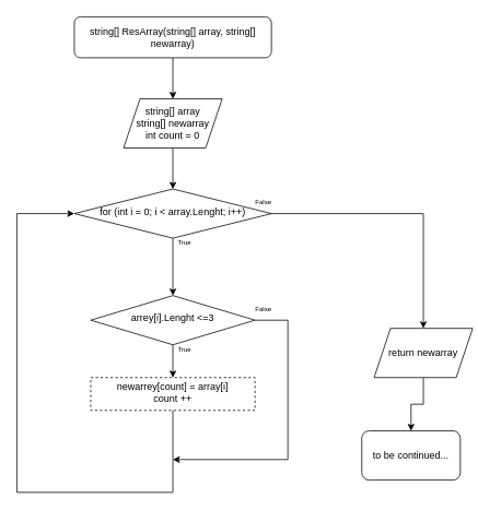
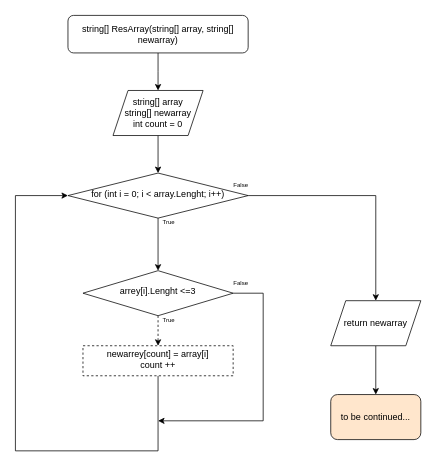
  <mxCell id="0" />
  <mxCell id="1" parent="0" />
  <mxCell id="2" style="edgeStyle=orthogonalEdgeStyle;rounded=0;orthogonalLoop=1;jettySize=auto;html=1;fontSize=10;" parent="1" source="3" edge="1"><mxGeometry relative="1" as="geometry"><mxPoint x="210" y="120" as="targetPoint" /></mxGeometry></mxCell>
  <mxCell id="3" value="&lt;font style=&quot;font-size: 12px;&quot;&gt;string[] ResArray(string[] array, string[] newarray)&lt;/font&gt;" style="rounded=1;whiteSpace=wrap;html=1;fontSize=12;glass=0;strokeWidth=1;shadow=0;" parent="1" vertex="1"><mxGeometry x="90" y="20" width="240" height="50" as="geometry" /></mxCell>
  <mxCell id="4" style="edgeStyle=orthogonalEdgeStyle;rounded=0;orthogonalLoop=1;jettySize=auto;html=1;entryX=0.5;entryY=0;entryDx=0;entryDy=0;fontSize=10;" parent="1" source="6" target="9" edge="1"><mxGeometry relative="1" as="geometry" /></mxCell>
  <mxCell id="5" style="edgeStyle=orthogonalEdgeStyle;rounded=0;orthogonalLoop=1;jettySize=auto;html=1;entryX=0.5;entryY=0;entryDx=0;entryDy=0;fontSize=10;" parent="1" source="6" target="20" edge="1"><mxGeometry relative="1" as="geometry"><mxPoint x="500" y="390" as="targetPoint" /></mxGeometry></mxCell>
  <mxCell id="6" value="&lt;font style=&quot;font-size: 12px;&quot;&gt;for (int i = 0; i &amp;lt; array.Lenght; i++)&lt;/font&gt;" style="rhombus;whiteSpace=wrap;html=1;shadow=0;fontFamily=Helvetica;fontSize=12;align=center;strokeWidth=1;spacing=6;spacingTop=-4;" parent="1" vertex="1"><mxGeometry x="90" y="230" width="240" height="60" as="geometry" /></mxCell>
- <mxCell id="7" value="" style="edgeStyle=orthogonalEdgeStyle;rounded=0;orthogonalLoop=1;jettySize=auto;html=1;fontSize=10;" parent="1" source="9" target="16" edge="1"><mxGeometry relative="1" as="geometry" /></mxCell>
+ <mxCell id="7" value="" style="edgeStyle=orthogonalEdgeStyle;rounded=0;orthogonalLoop=1;jettySize=auto;html=1;fontSize=10;dashed=1;" parent="1" source="9" target="16" edge="1"><mxGeometry relative="1" as="geometry" /></mxCell>
  <mxCell id="8" style="edgeStyle=orthogonalEdgeStyle;rounded=0;orthogonalLoop=1;jettySize=auto;html=1;fontSize=10;" parent="1" source="9" edge="1"><mxGeometry relative="1" as="geometry"><mxPoint x="210" y="560" as="targetPoint" /><Array as="points"><mxPoint x="350" y="390" /><mxPoint x="350" y="560" /></Array></mxGeometry></mxCell>
  <mxCell id="9" value="&lt;font style=&quot;font-size: 12px;&quot;&gt;arrey[i].Lenght &amp;lt;=3&lt;/font&gt;" style="rhombus;whiteSpace=wrap;html=1;shadow=0;fontFamily=Helvetica;fontSize=12;align=center;strokeWidth=1;spacing=6;spacingTop=-4;" parent="1" vertex="1"><mxGeometry x="110" y="360" width="200" height="60" as="geometry" /></mxCell>
  <mxCell id="10" style="edgeStyle=orthogonalEdgeStyle;rounded=0;orthogonalLoop=1;jettySize=auto;html=1;entryX=0.5;entryY=0;entryDx=0;entryDy=0;fontSize=10;" parent="1" source="11" target="6" edge="1"><mxGeometry relative="1" as="geometry" /></mxCell>
  <mxCell id="11" value="&lt;font style=&quot;font-size: 12px;&quot;&gt;string[] array&lt;br&gt;string[] newarray&lt;br&gt;int count = 0&lt;/font&gt;" style="shape=parallelogram;perimeter=parallelogramPerimeter;whiteSpace=wrap;html=1;fixedSize=1;fontSize=10;" parent="1" vertex="1"><mxGeometry x="150" y="120" width="120" height="60" as="geometry" /></mxCell>
  <mxCell id="12" value="&lt;font style=&quot;font-size: 8px;&quot;&gt;True&lt;/font&gt;" style="text;html=1;align=center;verticalAlign=middle;resizable=0;points=[];autosize=1;strokeColor=none;fillColor=none;fontSize=10;" parent="1" vertex="1"><mxGeometry x="204" y="280" width="40" height="30" as="geometry" /></mxCell>
  <mxCell id="13" value="&lt;font style=&quot;font-size: 8px;&quot;&gt;False&lt;/font&gt;" style="text;html=1;align=center;verticalAlign=middle;resizable=0;points=[];autosize=1;strokeColor=none;fillColor=none;fontSize=10;" parent="1" vertex="1"><mxGeometry x="300" y="230" width="40" height="30" as="geometry" /></mxCell>
  <mxCell id="14" value="&lt;font style=&quot;font-size: 8px;&quot;&gt;True&lt;/font&gt;" style="text;html=1;align=center;verticalAlign=middle;resizable=0;points=[];autosize=1;strokeColor=none;fillColor=none;fontSize=10;" parent="1" vertex="1"><mxGeometry x="204" y="410" width="40" height="30" as="geometry" /></mxCell>
  <mxCell id="15" style="edgeStyle=orthogonalEdgeStyle;rounded=0;orthogonalLoop=1;jettySize=auto;html=1;fontSize=10;" parent="1" source="16" edge="1"><mxGeometry relative="1" as="geometry"><mxPoint x="90" y="260" as="targetPoint" /><Array as="points"><mxPoint x="210" y="600" /><mxPoint x="20" y="600" /><mxPoint x="20" y="260" /></Array></mxGeometry></mxCell>
  <mxCell id="16" value="&lt;font style=&quot;&quot;&gt;&lt;font style=&quot;font-size: 12px;&quot;&gt;newarrey[count] = array[i]&lt;br&gt;count ++&lt;/font&gt;&lt;br&gt;&lt;/font&gt;" style="whiteSpace=wrap;html=1;shadow=0;strokeWidth=1;spacing=6;spacingTop=-4;dashed=1;" parent="1" vertex="1"><mxGeometry x="110" y="460" width="200" height="40" as="geometry" /></mxCell>
  <mxCell id="17" value="&lt;font style=&quot;font-size: 8px;&quot;&gt;False&lt;/font&gt;" style="text;html=1;align=center;verticalAlign=middle;resizable=0;points=[];autosize=1;strokeColor=none;fillColor=none;fontSize=10;" parent="1" vertex="1"><mxGeometry x="300" y="360" width="40" height="30" as="geometry" /></mxCell>
  <mxCell id="18" value="" style="edgeStyle=orthogonalEdgeStyle;rounded=0;orthogonalLoop=1;jettySize=auto;html=1;fontSize=10;exitX=0.5;exitY=1;exitDx=0;exitDy=0;" parent="1" source="20" target="19" edge="1"><mxGeometry relative="1" as="geometry"><mxPoint x="500" y="470" as="sourcePoint" /></mxGeometry></mxCell>
- <mxCell id="19" value="&lt;font style=&quot;font-size: 12px;&quot;&gt;to be continued...&lt;/font&gt;" style="rounded=1;whiteSpace=wrap;html=1;fontSize=10;" parent="1" vertex="1"><mxGeometry x="440" y="525" width="120" height="60" as="geometry" /></mxCell>
- <mxCell id="20" value="&lt;font style=&quot;font-size: 12px;&quot;&gt;return newarray&lt;/font&gt;" style="shape=parallelogram;perimeter=parallelogramPerimeter;whiteSpace=wrap;html=1;fixedSize=1;fontSize=10;" parent="1" vertex="1"><mxGeometry x="455" y="400" width="120" height="60" as="geometry" /></mxCell>
+ <mxCell id="19" value="&lt;font style=&quot;font-size: 12px;&quot;&gt;to be continued...&lt;/font&gt;" style="rounded=1;whiteSpace=wrap;html=1;fontSize=10;fillColor=#ffe6cc;" parent="1" vertex="1"><mxGeometry x="440" y="525" width="120" height="60" as="geometry" /></mxCell>
+ <mxCell id="20" value="&lt;font style=&quot;font-size: 12px;&quot;&gt;return newarray&lt;/font&gt;" style="shape=parallelogram;perimeter=parallelogramPerimeter;whiteSpace=wrap;html=1;fixedSize=1;fontSize=10;" parent="1" vertex="1"><mxGeometry x="440" y="400" width="120" height="60" as="geometry" /></mxCell>
